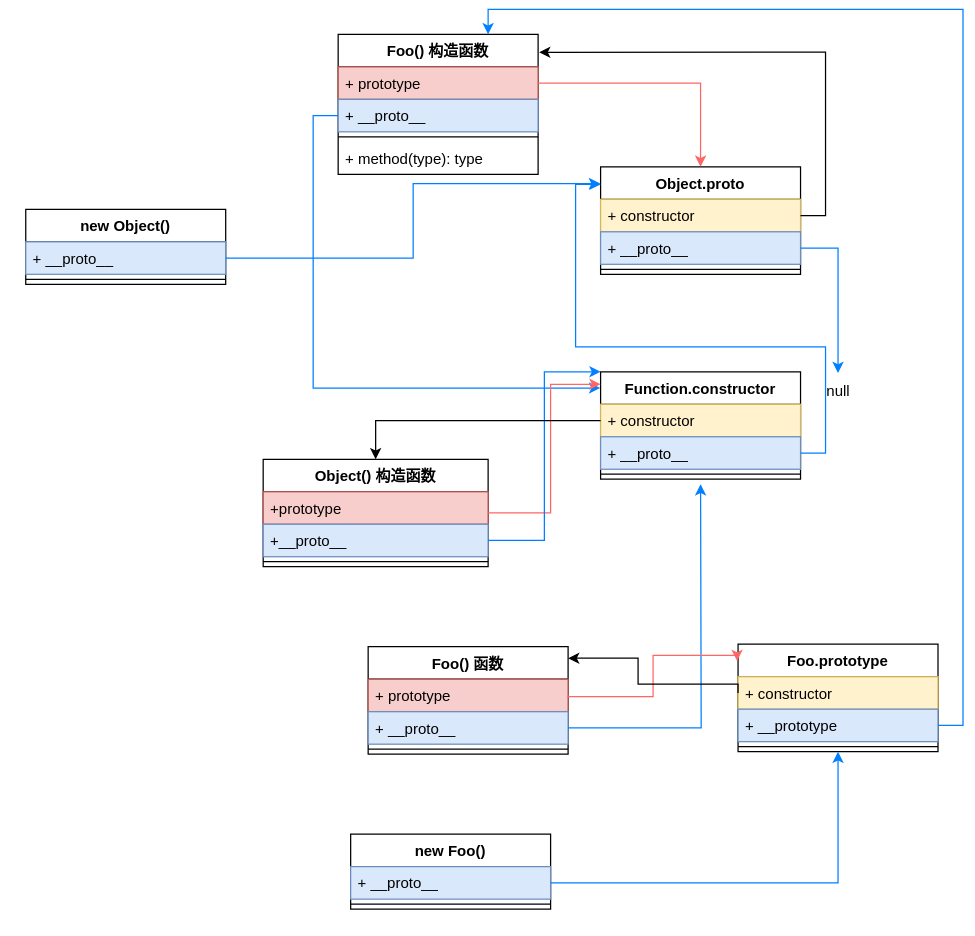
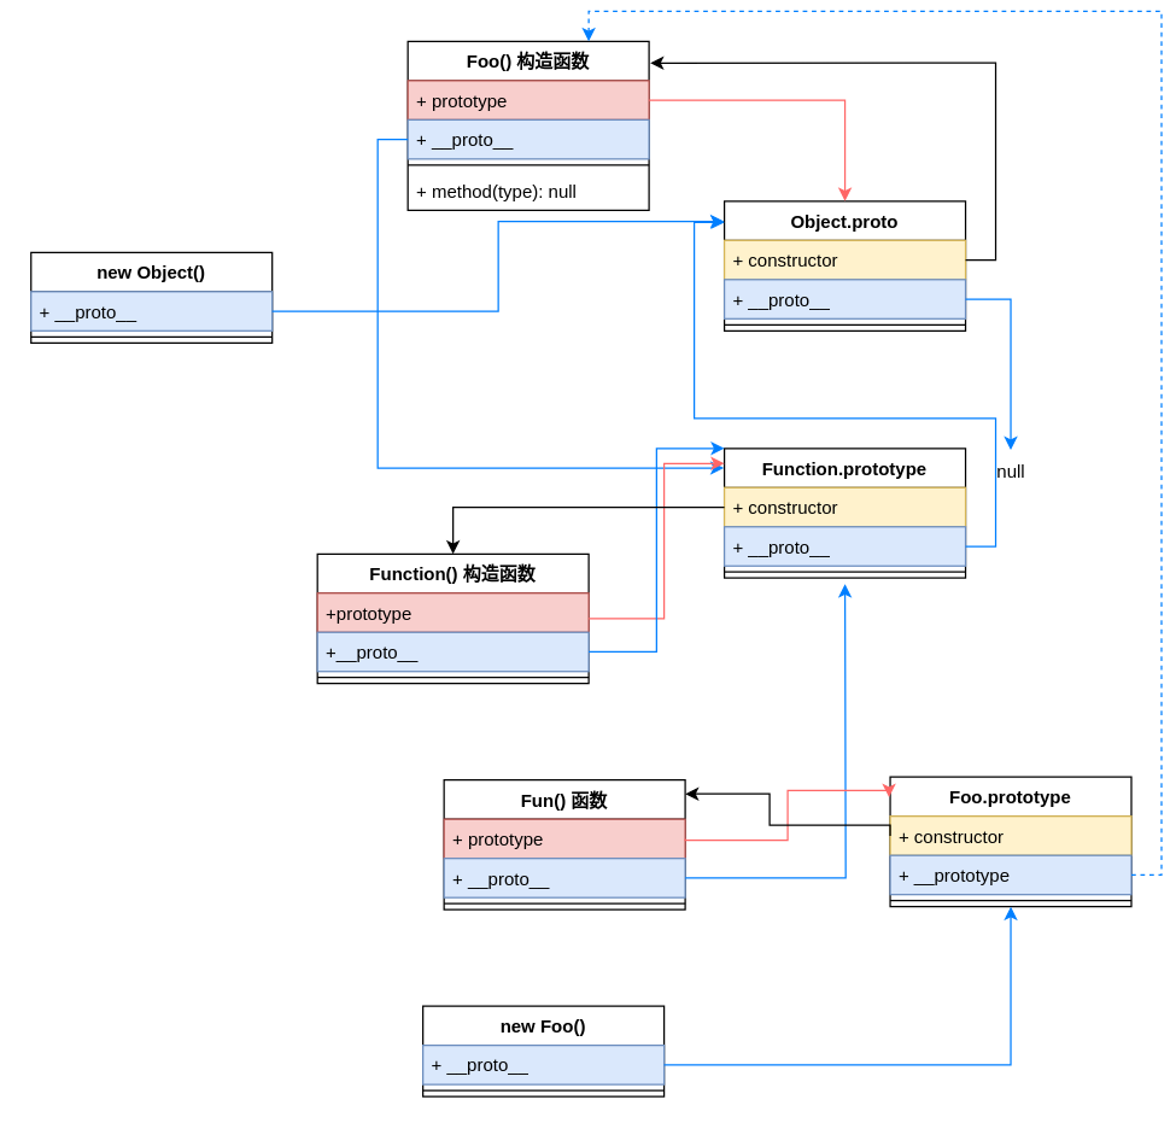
  <mxCell id="0" />
  <mxCell id="1" parent="0" />
  <mxCell id="2" value="Object.proto" style="swimlane;fontStyle=1;align=center;verticalAlign=top;childLayout=stackLayout;horizontal=1;startSize=26;horizontalStack=0;resizeParent=1;resizeParentMax=0;resizeLast=0;collapsible=1;marginBottom=0;" vertex="1" parent="1"><mxGeometry x="480" y="126" width="160" height="86" as="geometry" /></mxCell>
  <mxCell id="3" value="+ constructor" style="text;strokeColor=#d6b656;fillColor=#fff2cc;align=left;verticalAlign=top;spacingLeft=4;spacingRight=4;overflow=hidden;rotatable=0;points=[[0,0.5],[1,0.5]];portConstraint=eastwest;" vertex="1" parent="2"><mxGeometry y="26" width="160" height="26" as="geometry" /></mxCell>
  <mxCell id="4" value="+ __proto__" style="text;strokeColor=#6c8ebf;fillColor=#dae8fc;align=left;verticalAlign=top;spacingLeft=4;spacingRight=4;overflow=hidden;rotatable=0;points=[[0,0.5],[1,0.5]];portConstraint=eastwest;" vertex="1" parent="2"><mxGeometry y="52" width="160" height="26" as="geometry" /></mxCell>
  <mxCell id="5" value="" style="line;strokeWidth=1;fillColor=none;align=left;verticalAlign=middle;spacingTop=-1;spacingLeft=3;spacingRight=3;rotatable=0;labelPosition=right;points=[];portConstraint=eastwest;strokeColor=inherit;" vertex="1" parent="2"><mxGeometry y="78" width="160" height="8" as="geometry" /></mxCell>
  <mxCell id="6" value="null" style="text;html=1;align=center;verticalAlign=middle;resizable=0;points=[];autosize=1;strokeColor=none;fillColor=none;" vertex="1" parent="1"><mxGeometry x="650" y="291" width="40" height="30" as="geometry" /></mxCell>
  <mxCell id="7" style="edgeStyle=orthogonalEdgeStyle;rounded=0;orthogonalLoop=1;jettySize=auto;html=1;exitX=1;exitY=0.5;exitDx=0;exitDy=0;strokeColor=#007FFF;" edge="1" parent="1" source="4" target="6"><mxGeometry relative="1" as="geometry" /></mxCell>
  <mxCell id="8" value="Foo() 构造函数" style="swimlane;fontStyle=1;align=center;verticalAlign=top;childLayout=stackLayout;horizontal=1;startSize=26;horizontalStack=0;resizeParent=1;resizeParentMax=0;resizeLast=0;collapsible=1;marginBottom=0;" vertex="1" parent="1"><mxGeometry x="270" y="20" width="160" height="112" as="geometry" /></mxCell>
  <mxCell id="9" value="+ prototype" style="text;strokeColor=#b85450;fillColor=#f8cecc;align=left;verticalAlign=top;spacingLeft=4;spacingRight=4;overflow=hidden;rotatable=0;points=[[0,0.5],[1,0.5]];portConstraint=eastwest;" vertex="1" parent="8"><mxGeometry y="26" width="160" height="26" as="geometry" /></mxCell>
  <mxCell id="10" value="+ __proto__" style="text;align=left;verticalAlign=top;spacingLeft=4;spacingRight=4;overflow=hidden;rotatable=0;points=[[0,0.5],[1,0.5]];portConstraint=eastwest;fillColor=#dae8fc;strokeColor=#6c8ebf;" vertex="1" parent="8"><mxGeometry y="52" width="160" height="26" as="geometry" /></mxCell>
  <mxCell id="11" value="" style="line;strokeWidth=1;fillColor=none;align=left;verticalAlign=middle;spacingTop=-1;spacingLeft=3;spacingRight=3;rotatable=0;labelPosition=right;points=[];portConstraint=eastwest;strokeColor=inherit;" vertex="1" parent="8"><mxGeometry y="78" width="160" height="8" as="geometry" /></mxCell>
- <mxCell id="12" value="+ method(type): type" style="text;strokeColor=none;fillColor=none;align=left;verticalAlign=top;spacingLeft=4;spacingRight=4;overflow=hidden;rotatable=0;points=[[0,0.5],[1,0.5]];portConstraint=eastwest;" vertex="1" parent="8"><mxGeometry y="86" width="160" height="26" as="geometry" /></mxCell>
+ <mxCell id="12" value="+ method(type): null" style="text;strokeColor=none;fillColor=none;align=left;verticalAlign=top;spacingLeft=4;spacingRight=4;overflow=hidden;rotatable=0;points=[[0,0.5],[1,0.5]];portConstraint=eastwest;" vertex="1" parent="8"><mxGeometry y="86" width="160" height="26" as="geometry" /></mxCell>
  <mxCell id="13" style="edgeStyle=orthogonalEdgeStyle;rounded=0;orthogonalLoop=1;jettySize=auto;html=1;entryX=0.5;entryY=0;entryDx=0;entryDy=0;strokeColor=#FF6666;" edge="1" parent="1" source="9" target="2"><mxGeometry relative="1" as="geometry" /></mxCell>
  <mxCell id="14" style="edgeStyle=orthogonalEdgeStyle;rounded=0;orthogonalLoop=1;jettySize=auto;html=1;exitX=1;exitY=0.5;exitDx=0;exitDy=0;entryX=1.005;entryY=0.128;entryDx=0;entryDy=0;entryPerimeter=0;" edge="1" parent="1" source="3" target="8"><mxGeometry relative="1" as="geometry" /></mxCell>
- <mxCell id="15" value="Function.constructor" style="swimlane;fontStyle=1;align=center;verticalAlign=top;childLayout=stackLayout;horizontal=1;startSize=26;horizontalStack=0;resizeParent=1;resizeParentMax=0;resizeLast=0;collapsible=1;marginBottom=0;" vertex="1" parent="1"><mxGeometry x="480" y="290" width="160" height="86" as="geometry" /></mxCell>
+ <mxCell id="15" value="Function.prototype" style="swimlane;fontStyle=1;align=center;verticalAlign=top;childLayout=stackLayout;horizontal=1;startSize=26;horizontalStack=0;resizeParent=1;resizeParentMax=0;resizeLast=0;collapsible=1;marginBottom=0;" vertex="1" parent="1"><mxGeometry x="480" y="290" width="160" height="86" as="geometry" /></mxCell>
  <mxCell id="16" value="+ constructor" style="text;strokeColor=#d6b656;fillColor=#fff2cc;align=left;verticalAlign=top;spacingLeft=4;spacingRight=4;overflow=hidden;rotatable=0;points=[[0,0.5],[1,0.5]];portConstraint=eastwest;" vertex="1" parent="15"><mxGeometry y="26" width="160" height="26" as="geometry" /></mxCell>
  <mxCell id="17" value="+ __proto__" style="text;strokeColor=#6c8ebf;fillColor=#dae8fc;align=left;verticalAlign=top;spacingLeft=4;spacingRight=4;overflow=hidden;rotatable=0;points=[[0,0.5],[1,0.5]];portConstraint=eastwest;" vertex="1" parent="15"><mxGeometry y="52" width="160" height="26" as="geometry" /></mxCell>
  <mxCell id="18" value="" style="line;strokeWidth=1;fillColor=none;align=left;verticalAlign=middle;spacingTop=-1;spacingLeft=3;spacingRight=3;rotatable=0;labelPosition=right;points=[];portConstraint=eastwest;strokeColor=inherit;" vertex="1" parent="15"><mxGeometry y="78" width="160" height="8" as="geometry" /></mxCell>
  <mxCell id="19" style="edgeStyle=orthogonalEdgeStyle;rounded=0;orthogonalLoop=1;jettySize=auto;html=1;exitX=0;exitY=0.5;exitDx=0;exitDy=0;entryX=-0.002;entryY=0.151;entryDx=0;entryDy=0;entryPerimeter=0;strokeColor=#007FFF;" edge="1" parent="1" source="10" target="15"><mxGeometry relative="1" as="geometry" /></mxCell>
  <mxCell id="20" style="edgeStyle=orthogonalEdgeStyle;rounded=0;orthogonalLoop=1;jettySize=auto;html=1;exitX=1;exitY=0.5;exitDx=0;exitDy=0;strokeColor=#007FFF;" edge="1" parent="1" source="17" target="2"><mxGeometry relative="1" as="geometry"><mxPoint x="460" y="110" as="targetPoint" /><Array as="points"><mxPoint x="660" y="355" /><mxPoint x="660" y="270" /><mxPoint x="460" y="270" /><mxPoint x="460" y="140" /></Array></mxGeometry></mxCell>
- <mxCell id="21" value="Object() 构造函数" style="swimlane;fontStyle=1;align=center;verticalAlign=top;childLayout=stackLayout;horizontal=1;startSize=26;horizontalStack=0;resizeParent=1;resizeParentMax=0;resizeLast=0;collapsible=1;marginBottom=0;" vertex="1" parent="1"><mxGeometry x="210" y="360" width="180" height="86" as="geometry" /></mxCell>
+ <mxCell id="21" value="Function() 构造函数" style="swimlane;fontStyle=1;align=center;verticalAlign=top;childLayout=stackLayout;horizontal=1;startSize=26;horizontalStack=0;resizeParent=1;resizeParentMax=0;resizeLast=0;collapsible=1;marginBottom=0;" vertex="1" parent="1"><mxGeometry x="210" y="360" width="180" height="86" as="geometry" /></mxCell>
  <mxCell id="22" value="+prototype" style="text;strokeColor=#b85450;fillColor=#f8cecc;align=left;verticalAlign=top;spacingLeft=4;spacingRight=4;overflow=hidden;rotatable=0;points=[[0,0.5],[1,0.5]];portConstraint=eastwest;" vertex="1" parent="21"><mxGeometry y="26" width="180" height="26" as="geometry" /></mxCell>
  <mxCell id="23" value="+__proto__" style="text;strokeColor=#6c8ebf;fillColor=#dae8fc;align=left;verticalAlign=top;spacingLeft=4;spacingRight=4;overflow=hidden;rotatable=0;points=[[0,0.5],[1,0.5]];portConstraint=eastwest;" vertex="1" parent="21"><mxGeometry y="52" width="180" height="26" as="geometry" /></mxCell>
  <mxCell id="24" value="" style="line;strokeWidth=1;fillColor=none;align=left;verticalAlign=middle;spacingTop=-1;spacingLeft=3;spacingRight=3;rotatable=0;labelPosition=right;points=[];portConstraint=eastwest;strokeColor=inherit;" vertex="1" parent="21"><mxGeometry y="78" width="180" height="8" as="geometry" /></mxCell>
  <mxCell id="25" value="" style="edgeStyle=orthogonalEdgeStyle;rounded=0;orthogonalLoop=1;jettySize=auto;html=1;strokeColor=#FF6666;exitX=1;exitY=0.5;exitDx=0;exitDy=0;" edge="1" parent="1" source="21"><mxGeometry relative="1" as="geometry"><mxPoint x="480" y="300" as="targetPoint" /><Array as="points"><mxPoint x="440" y="403" /><mxPoint x="440" y="300" /></Array></mxGeometry></mxCell>
  <mxCell id="26" style="edgeStyle=orthogonalEdgeStyle;rounded=0;orthogonalLoop=1;jettySize=auto;html=1;exitX=1;exitY=0.5;exitDx=0;exitDy=0;entryX=0;entryY=0;entryDx=0;entryDy=0;strokeColor=#007FFF;" edge="1" parent="1" source="23" target="15"><mxGeometry relative="1" as="geometry"><Array as="points"><mxPoint x="435" y="425" /><mxPoint x="435" y="290" /></Array></mxGeometry></mxCell>
  <mxCell id="27" style="edgeStyle=orthogonalEdgeStyle;rounded=0;orthogonalLoop=1;jettySize=auto;html=1;exitX=0;exitY=0.5;exitDx=0;exitDy=0;entryX=0.5;entryY=0;entryDx=0;entryDy=0;strokeColor=#000000;" edge="1" parent="1" source="16" target="21"><mxGeometry relative="1" as="geometry" /></mxCell>
- <mxCell id="28" value="Foo() 函数" style="swimlane;fontStyle=1;align=center;verticalAlign=top;childLayout=stackLayout;horizontal=1;startSize=26;horizontalStack=0;resizeParent=1;resizeParentMax=0;resizeLast=0;collapsible=1;marginBottom=0;" vertex="1" parent="1"><mxGeometry x="294" y="510" width="160" height="86" as="geometry" /></mxCell>
+ <mxCell id="28" value="Fun() 函数" style="swimlane;fontStyle=1;align=center;verticalAlign=top;childLayout=stackLayout;horizontal=1;startSize=26;horizontalStack=0;resizeParent=1;resizeParentMax=0;resizeLast=0;collapsible=1;marginBottom=0;" vertex="1" parent="1"><mxGeometry x="294" y="510" width="160" height="86" as="geometry" /></mxCell>
  <mxCell id="29" value="+ prototype" style="text;strokeColor=#b85450;fillColor=#f8cecc;align=left;verticalAlign=top;spacingLeft=4;spacingRight=4;overflow=hidden;rotatable=0;points=[[0,0.5],[1,0.5]];portConstraint=eastwest;" vertex="1" parent="28"><mxGeometry y="26" width="160" height="26" as="geometry" /></mxCell>
  <mxCell id="30" value="+ __proto__" style="text;strokeColor=#6c8ebf;fillColor=#dae8fc;align=left;verticalAlign=top;spacingLeft=4;spacingRight=4;overflow=hidden;rotatable=0;points=[[0,0.5],[1,0.5]];portConstraint=eastwest;" vertex="1" parent="28"><mxGeometry y="52" width="160" height="26" as="geometry" /></mxCell>
  <mxCell id="31" value="" style="line;strokeWidth=1;fillColor=none;align=left;verticalAlign=middle;spacingTop=-1;spacingLeft=3;spacingRight=3;rotatable=0;labelPosition=right;points=[];portConstraint=eastwest;strokeColor=inherit;" vertex="1" parent="28"><mxGeometry y="78" width="160" height="8" as="geometry" /></mxCell>
  <mxCell id="32" value="Foo.prototype" style="swimlane;fontStyle=1;align=center;verticalAlign=top;childLayout=stackLayout;horizontal=1;startSize=26;horizontalStack=0;resizeParent=1;resizeParentMax=0;resizeLast=0;collapsible=1;marginBottom=0;" vertex="1" parent="1"><mxGeometry x="590" y="508" width="160" height="86" as="geometry" /></mxCell>
  <mxCell id="33" value="+ constructor" style="text;strokeColor=#d6b656;fillColor=#fff2cc;align=left;verticalAlign=top;spacingLeft=4;spacingRight=4;overflow=hidden;rotatable=0;points=[[0,0.5],[1,0.5]];portConstraint=eastwest;" vertex="1" parent="32"><mxGeometry y="26" width="160" height="26" as="geometry" /></mxCell>
  <mxCell id="34" value="+ __prototype" style="text;strokeColor=#6c8ebf;fillColor=#dae8fc;align=left;verticalAlign=top;spacingLeft=4;spacingRight=4;overflow=hidden;rotatable=0;points=[[0,0.5],[1,0.5]];portConstraint=eastwest;" vertex="1" parent="32"><mxGeometry y="52" width="160" height="26" as="geometry" /></mxCell>
  <mxCell id="35" value="" style="line;strokeWidth=1;fillColor=none;align=left;verticalAlign=middle;spacingTop=-1;spacingLeft=3;spacingRight=3;rotatable=0;labelPosition=right;points=[];portConstraint=eastwest;strokeColor=inherit;" vertex="1" parent="32"><mxGeometry y="78" width="160" height="8" as="geometry" /></mxCell>
  <mxCell id="36" style="edgeStyle=orthogonalEdgeStyle;rounded=0;orthogonalLoop=1;jettySize=auto;html=1;exitX=1;exitY=0.5;exitDx=0;exitDy=0;strokeColor=#007FFF;" edge="1" parent="1" source="30"><mxGeometry relative="1" as="geometry"><mxPoint x="560" y="380" as="targetPoint" /></mxGeometry></mxCell>
  <mxCell id="37" style="edgeStyle=orthogonalEdgeStyle;rounded=0;orthogonalLoop=1;jettySize=auto;html=1;exitX=1;exitY=0.5;exitDx=0;exitDy=0;entryX=-0.005;entryY=0.156;entryDx=0;entryDy=0;entryPerimeter=0;strokeColor=#FF6666;" edge="1" parent="1" source="29" target="32"><mxGeometry relative="1" as="geometry"><Array as="points"><mxPoint x="454" y="550" /><mxPoint x="522" y="550" /><mxPoint x="522" y="517" /></Array></mxGeometry></mxCell>
  <mxCell id="38" style="edgeStyle=orthogonalEdgeStyle;rounded=0;orthogonalLoop=1;jettySize=auto;html=1;exitX=0;exitY=0.5;exitDx=0;exitDy=0;entryX=1;entryY=0.107;entryDx=0;entryDy=0;entryPerimeter=0;strokeColor=#000000;" edge="1" parent="1" source="33" target="28"><mxGeometry relative="1" as="geometry"><Array as="points"><mxPoint x="590" y="540" /><mxPoint x="510" y="540" /><mxPoint x="510" y="519" /></Array></mxGeometry></mxCell>
  <mxCell id="39" value="new Foo()" style="swimlane;fontStyle=1;align=center;verticalAlign=top;childLayout=stackLayout;horizontal=1;startSize=26;horizontalStack=0;resizeParent=1;resizeParentMax=0;resizeLast=0;collapsible=1;marginBottom=0;" vertex="1" parent="1"><mxGeometry x="280" y="660" width="160" height="60" as="geometry" /></mxCell>
  <mxCell id="40" value="+ __proto__" style="text;strokeColor=#6c8ebf;fillColor=#dae8fc;align=left;verticalAlign=top;spacingLeft=4;spacingRight=4;overflow=hidden;rotatable=0;points=[[0,0.5],[1,0.5]];portConstraint=eastwest;" vertex="1" parent="39"><mxGeometry y="26" width="160" height="26" as="geometry" /></mxCell>
  <mxCell id="41" value="" style="line;strokeWidth=1;fillColor=none;align=left;verticalAlign=middle;spacingTop=-1;spacingLeft=3;spacingRight=3;rotatable=0;labelPosition=right;points=[];portConstraint=eastwest;strokeColor=inherit;" vertex="1" parent="39"><mxGeometry y="52" width="160" height="8" as="geometry" /></mxCell>
  <mxCell id="42" style="edgeStyle=orthogonalEdgeStyle;rounded=0;orthogonalLoop=1;jettySize=auto;html=1;exitX=1;exitY=0.5;exitDx=0;exitDy=0;entryX=0.5;entryY=1;entryDx=0;entryDy=0;strokeColor=#007FFF;" edge="1" parent="1" source="40" target="32"><mxGeometry relative="1" as="geometry" /></mxCell>
- <mxCell id="43" style="edgeStyle=orthogonalEdgeStyle;rounded=0;orthogonalLoop=1;jettySize=auto;html=1;exitX=1;exitY=0.5;exitDx=0;exitDy=0;entryX=0.75;entryY=0;entryDx=0;entryDy=0;strokeColor=#007FFF;" edge="1" parent="1" source="34" target="8"><mxGeometry relative="1" as="geometry" /></mxCell>
+ <mxCell id="43" style="edgeStyle=orthogonalEdgeStyle;rounded=0;orthogonalLoop=1;jettySize=auto;html=1;exitX=1;exitY=0.5;exitDx=0;exitDy=0;entryX=0.75;entryY=0;entryDx=0;entryDy=0;strokeColor=#007FFF;dashed=1;" edge="1" parent="1" source="34" target="8"><mxGeometry relative="1" as="geometry" /></mxCell>
  <mxCell id="44" value="new Object()" style="swimlane;fontStyle=1;align=center;verticalAlign=top;childLayout=stackLayout;horizontal=1;startSize=26;horizontalStack=0;resizeParent=1;resizeParentMax=0;resizeLast=0;collapsible=1;marginBottom=0;" vertex="1" parent="1"><mxGeometry x="20" y="160" width="160" height="60" as="geometry" /></mxCell>
  <mxCell id="45" value="+ __proto__" style="text;strokeColor=#6c8ebf;fillColor=#dae8fc;align=left;verticalAlign=top;spacingLeft=4;spacingRight=4;overflow=hidden;rotatable=0;points=[[0,0.5],[1,0.5]];portConstraint=eastwest;" vertex="1" parent="44"><mxGeometry y="26" width="160" height="26" as="geometry" /></mxCell>
  <mxCell id="46" value="" style="line;strokeWidth=1;fillColor=none;align=left;verticalAlign=middle;spacingTop=-1;spacingLeft=3;spacingRight=3;rotatable=0;labelPosition=right;points=[];portConstraint=eastwest;strokeColor=inherit;" vertex="1" parent="44"><mxGeometry y="52" width="160" height="8" as="geometry" /></mxCell>
  <mxCell id="47" style="edgeStyle=orthogonalEdgeStyle;rounded=0;orthogonalLoop=1;jettySize=auto;html=1;exitX=1;exitY=0.5;exitDx=0;exitDy=0;entryX=-0.002;entryY=0.156;entryDx=0;entryDy=0;entryPerimeter=0;strokeColor=#007FFF;" edge="1" parent="1" source="45" target="2"><mxGeometry relative="1" as="geometry" /></mxCell>
